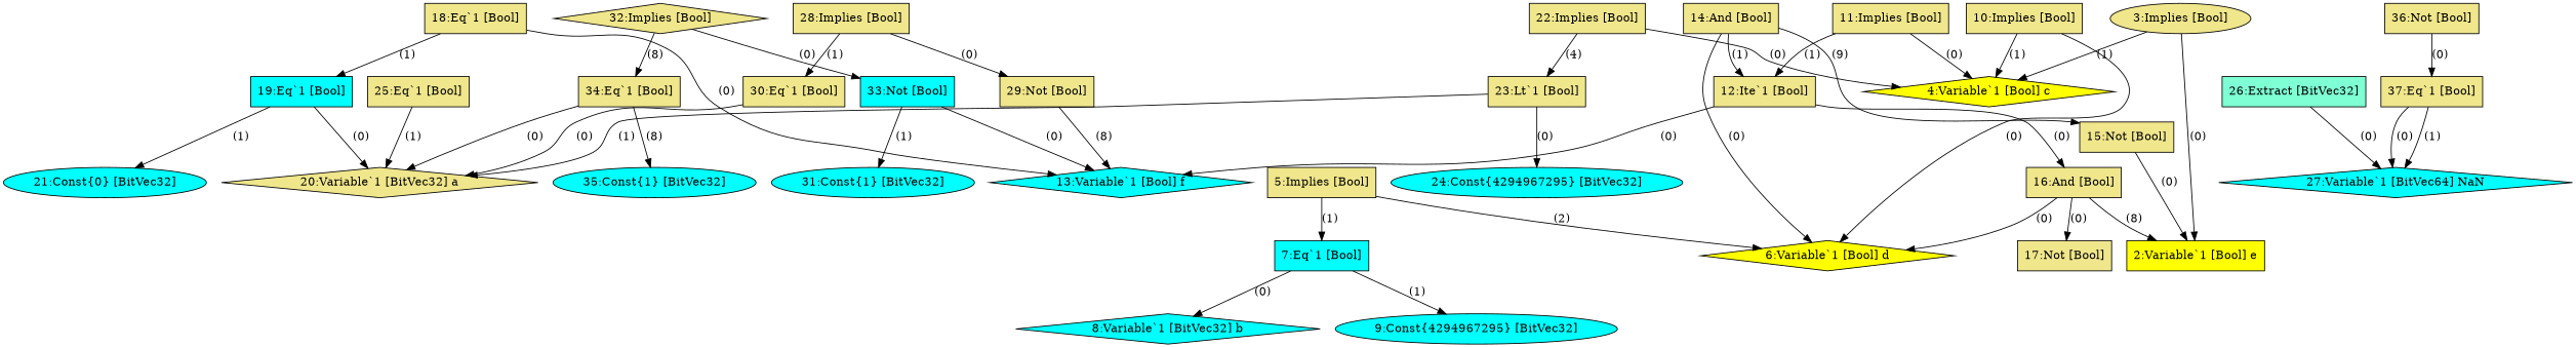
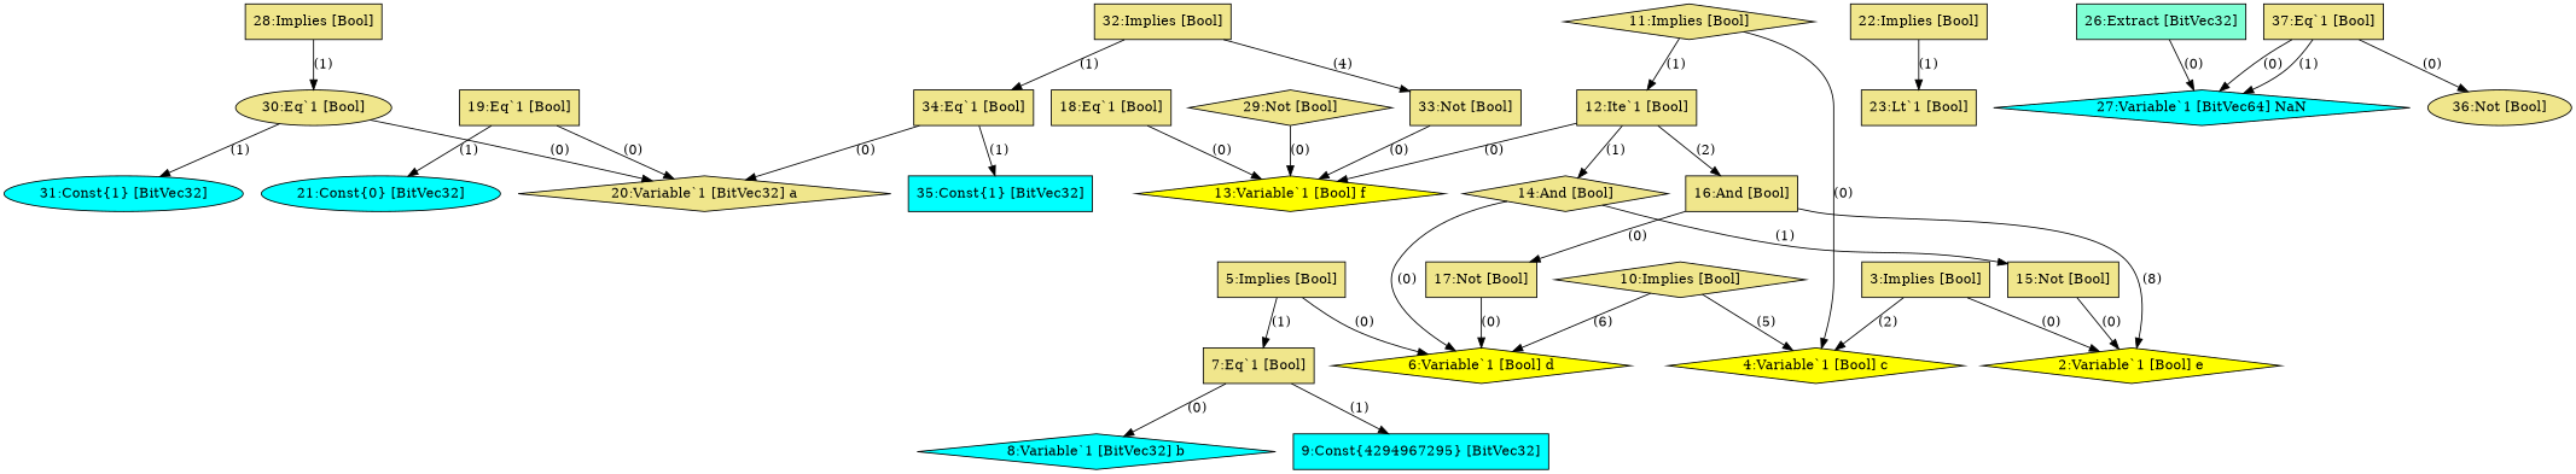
  digraph {
    node [fillcolor=khaki shape=box style=filled]
    n1 [label="20:Variable`1 [BitVec32] a" shape=diamond]
-   n2 [fillcolor=aqua label="19:Eq`1 [Bool]"]
+   n2 [label="19:Eq`1 [Bool]"]
    n3 [fillcolor=aqua label="21:Const{0} [BitVec32]" shape=oval]
    n4 [label="18:Eq`1 [Bool]"]
-   n5 [fillcolor=aqua label="13:Variable`1 [Bool] f" shape=diamond]
+   n5 [fillcolor=yellow label="13:Variable`1 [Bool] f" shape=diamond]
    n6 [label="12:Ite`1 [Bool]"]
-   n7 [label="14:And [Bool]"]
+   n7 [label="14:And [Bool]" shape=diamond]
    n8 [label="16:And [Bool]"]
    n9 [label="15:Not [Bool]"]
    n10 [fillcolor=yellow label="6:Variable`1 [Bool] d" shape=diamond]
-   n11 [fillcolor=yellow label="2:Variable`1 [Bool] e"]
+   n11 [fillcolor=yellow label="2:Variable`1 [Bool] e" shape=diamond]
    n12 [label="17:Not [Bool]"]
-   n13 [label="11:Implies [Bool]"]
+   n13 [label="11:Implies [Bool]" shape=diamond]
    n14 [fillcolor=yellow label="4:Variable`1 [Bool] c" shape=diamond]
-   n15 [label="3:Implies [Bool]" shape=ellipse]
+   n15 [label="3:Implies [Bool]"]
    n16 [label="5:Implies [Bool]"]
-   n17 [fillcolor=aqua label="7:Eq`1 [Bool]"]
+   n17 [label="7:Eq`1 [Bool]"]
    n18 [fillcolor=aqua label="8:Variable`1 [BitVec32] b" shape=diamond]
-   n19 [fillcolor=aqua label="9:Const{4294967295} [BitVec32]" shape=oval]
-   n20 [label="10:Implies [Bool]"]
+   n19 [fillcolor=aqua label="9:Const{4294967295} [BitVec32]"]
+   n20 [label="10:Implies [Bool]" shape=diamond]
    n21 [label="22:Implies [Bool]"]
    n22 [label="23:Lt`1 [Bool]"]
-   n23 [fillcolor=aqua label="24:Const{4294967295} [BitVec32]" shape=oval]
-   n24 [label="29:Not [Bool]"]
+   n24 [label="29:Not [Bool]" shape=diamond]
    n25 [label="28:Implies [Bool]"]
-   n26 [label="30:Eq`1 [Bool]"]
+   n26 [label="30:Eq`1 [Bool]" shape=ellipse]
    n27 [fillcolor=aqua label="31:Const{1} [BitVec32]" shape=oval]
-   n28 [fillcolor=aqua label="33:Not [Bool]"]
-   n29 [label="32:Implies [Bool]" shape=diamond]
+   n28 [label="33:Not [Bool]"]
+   n29 [label="32:Implies [Bool]"]
    n30 [label="34:Eq`1 [Bool]"]
-   n31 [fillcolor=aqua label="35:Const{1} [BitVec32]" shape=oval]
-   n32 [label="25:Eq`1 [Bool]"]
+   n31 [fillcolor=aqua label="35:Const{1} [BitVec32]"]
    n33 [fillcolor=aquamarine label="26:Extract [BitVec32]"]
    n34 [fillcolor=aqua label="27:Variable`1 [BitVec64] NaN" shape=diamond]
    n35 [label="37:Eq`1 [Bool]"]
-   n36 [label="36:Not [Bool]"]
+   n36 [label="36:Not [Bool]" shape=ellipse]
    n2 -> n1 [label="(0)"]
    n2 -> n3 [label="(1)"]
-   n4 -> n2 [label="(1)"]
    n4 -> n5 [label="(0)"]
    n6 -> n5 [label="(0)"]
-   n7 -> n6 [label="(1)"]
-   n6 -> n8 [label="(0)"]
-   n7 -> n9 [label="(9)"]
+   n6 -> n7 [label="(1)"]
+   n6 -> n8 [label="(2)"]
+   n7 -> n9 [label="(1)"]
    n7 -> n10 [label="(0)"]
    n8 -> n11 [label="(8)"]
    n8 -> n12 [label="(0)"]
    n9 -> n11 [label="(0)"]
-   n8 -> n10 [label="(0)"]
+   n12 -> n10 [label="(0)"]
    n13 -> n6 [label="(1)"]
    n13 -> n14 [label="(0)"]
    n15 -> n11 [label="(0)"]
-   n15 -> n14 [label="(1)"]
-   n16 -> n10 [label="(2)"]
+   n15 -> n14 [label="(2)"]
+   n16 -> n10 [label="(0)"]
    n16 -> n17 [label="(1)"]
    n17 -> n18 [label="(0)"]
    n17 -> n19 [label="(1)"]
-   n20 -> n10 [label="(0)"]
-   n20 -> n14 [label="(1)"]
-   n21 -> n14 [label="(0)"]
-   n21 -> n22 [label="(4)"]
-   n22 -> n1 [label="(1)"]
-   n22 -> n23 [label="(0)"]
-   n24 -> n5 [label="(8)"]
-   n25 -> n24 [label="(0)"]
+   n20 -> n10 [label="(6)"]
+   n20 -> n14 [label="(5)"]
+   n21 -> n22 [label="(1)"]
+   n24 -> n5 [label="(0)"]
    n25 -> n26 [label="(1)"]
    n26 -> n1 [label="(0)"]
-   n28 -> n27 [label="(1)"]
+   n26 -> n27 [label="(1)"]
    n28 -> n5 [label="(0)"]
-   n29 -> n28 [label="(0)"]
-   n29 -> n30 [label="(8)"]
+   n29 -> n28 [label="(4)"]
+   n29 -> n30 [label="(1)"]
    n30 -> n1 [label="(0)"]
-   n30 -> n31 [label="(8)"]
-   n32 -> n1 [label="(1)"]
+   n30 -> n31 [label="(1)"]
    n33 -> n34 [label="(0)"]
    n35 -> n34 [label="(0)"]
    n35 -> n34 [label="(1)"]
-   n36 -> n35 [label="(0)"]
+   n35 -> n36 [label="(0)"]
  }
